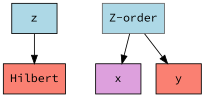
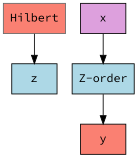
  digraph {
    fontname="Source Code Pro"
    node [color=black fillcolor=salmon fontname="Source Code Pro" shape=rectangle style=filled]
    edge [fontname="Source Code Pro"]
-   n1 [label=Hilbert]
+   n1 [color=gray40 label=Hilbert]
    z [fillcolor=lightblue]
-   n3 [color=gray40 fillcolor=lightblue label="Z-order"]
+   n3 [fillcolor=lightblue label="Z-order"]
    x [fillcolor=plum]
    y
-   z -> n1
-   n3 -> x
+   n1 -> z
+   x -> n3
    n3 -> y
  }
